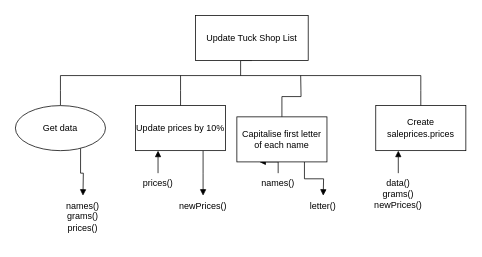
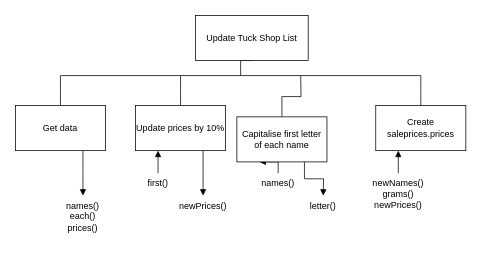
  <mxCell id="0" />
  <mxCell id="1" parent="0" />
  <mxCell id="2" style="edgeStyle=orthogonalEdgeStyle;shape=connector;rounded=0;orthogonalLoop=1;jettySize=auto;html=1;exitX=0.5;exitY=1;exitDx=0;exitDy=0;strokeColor=default;align=center;verticalAlign=middle;fontFamily=Helvetica;fontSize=11;fontColor=default;labelBackgroundColor=default;endArrow=none;endFill=0;" parent="1" source="3" edge="1"><mxGeometry relative="1" as="geometry"><mxPoint x="320" y="100" as="targetPoint" /></mxGeometry></mxCell>
  <mxCell id="3" value="Update Tuck Shop&lt;span style=&quot;background-color: transparent; color: light-dark(rgb(0, 0, 0), rgb(255, 255, 255));&quot;&gt;&amp;nbsp;List&lt;/span&gt;" style="rounded=0;whiteSpace=wrap;html=1;" parent="1" vertex="1"><mxGeometry x="260" y="20" width="150" height="60" as="geometry" /></mxCell>
  <mxCell id="4" style="edgeStyle=orthogonalEdgeStyle;rounded=0;orthogonalLoop=1;jettySize=auto;html=1;exitX=0.25;exitY=1;exitDx=0;exitDy=0;endArrow=none;endFill=0;startArrow=block;startFill=1;" parent="1" source="7" edge="1"><mxGeometry relative="1" as="geometry"><mxPoint x="210" y="230" as="targetPoint" /></mxGeometry></mxCell>
  <mxCell id="5" style="edgeStyle=orthogonalEdgeStyle;rounded=0;orthogonalLoop=1;jettySize=auto;html=1;exitX=0.75;exitY=1;exitDx=0;exitDy=0;endArrow=block;endFill=1;" parent="1" source="7" edge="1"><mxGeometry relative="1" as="geometry"><mxPoint x="270" y="260" as="targetPoint" /></mxGeometry></mxCell>
  <mxCell id="6" style="edgeStyle=orthogonalEdgeStyle;rounded=0;orthogonalLoop=1;jettySize=auto;html=1;exitX=0.5;exitY=0;exitDx=0;exitDy=0;endArrow=none;endFill=0;" edge="1" parent="1" source="7"><mxGeometry relative="1" as="geometry"><mxPoint x="240" y="100" as="targetPoint" /></mxGeometry></mxCell>
  <mxCell id="7" value="Update prices by 10%" style="rounded=0;whiteSpace=wrap;html=1;" parent="1" vertex="1"><mxGeometry x="180" y="140" width="120" height="60" as="geometry" /></mxCell>
  <mxCell id="8" style="edgeStyle=orthogonalEdgeStyle;rounded=0;orthogonalLoop=1;jettySize=auto;html=1;exitX=0.75;exitY=1;exitDx=0;exitDy=0;endArrow=block;endFill=1;" parent="1" source="10" edge="1"><mxGeometry relative="1" as="geometry"><mxPoint x="110" y="260" as="targetPoint" /></mxGeometry></mxCell>
  <mxCell id="9" style="edgeStyle=orthogonalEdgeStyle;rounded=0;orthogonalLoop=1;jettySize=auto;html=1;exitX=0.5;exitY=0;exitDx=0;exitDy=0;endArrow=none;endFill=0;" parent="1" source="10" edge="1"><mxGeometry relative="1" as="geometry"><mxPoint x="80" y="100" as="targetPoint" /></mxGeometry></mxCell>
- <mxCell id="10" value="Get data" style="ellipse;whiteSpace=wrap;html=1;" parent="1" vertex="1"><mxGeometry x="20" y="140" width="120" height="60" as="geometry" /></mxCell>
+ <mxCell id="10" value="Get data" style="rounded=0;whiteSpace=wrap;html=1;" parent="1" vertex="1"><mxGeometry x="20" y="140" width="120" height="60" as="geometry" /></mxCell>
  <mxCell id="11" style="edgeStyle=orthogonalEdgeStyle;rounded=0;orthogonalLoop=1;jettySize=auto;html=1;exitX=0.5;exitY=0;exitDx=0;exitDy=0;endArrow=none;endFill=0;" parent="1" source="13" edge="1"><mxGeometry relative="1" as="geometry"><mxPoint x="560" y="100" as="targetPoint" /></mxGeometry></mxCell>
  <mxCell id="12" style="edgeStyle=orthogonalEdgeStyle;rounded=0;orthogonalLoop=1;jettySize=auto;html=1;exitX=0.25;exitY=1;exitDx=0;exitDy=0;startArrow=block;startFill=1;endArrow=none;endFill=0;" parent="1" source="13" edge="1"><mxGeometry relative="1" as="geometry"><mxPoint x="530" y="230" as="targetPoint" /></mxGeometry></mxCell>
  <mxCell id="13" value="&lt;div&gt;Create&lt;/div&gt;&lt;div&gt;saleprices.prices&lt;/div&gt;" style="rounded=0;whiteSpace=wrap;html=1;" parent="1" vertex="1"><mxGeometry x="500" y="140" width="120" height="60" as="geometry" /></mxCell>
  <mxCell id="14" value="" style="endArrow=none;html=1;rounded=0;" parent="1" edge="1"><mxGeometry width="50" height="50" relative="1" as="geometry"><mxPoint x="80" y="100" as="sourcePoint" /><mxPoint x="560" y="100" as="targetPoint" /></mxGeometry></mxCell>
- <mxCell id="15" value="names()&lt;br&gt;grams()&lt;br&gt;&lt;div&gt;prices()&lt;/div&gt;" style="text;html=1;strokeColor=none;fillColor=none;align=center;verticalAlign=top;whiteSpace=wrap;rounded=0;" parent="1" vertex="1"><mxGeometry x="80" y="260" width="60" height="60" as="geometry" /></mxCell>
- <mxCell id="16" value="prices()" style="text;html=1;strokeColor=none;fillColor=none;align=center;verticalAlign=top;whiteSpace=wrap;rounded=0;" parent="1" vertex="1"><mxGeometry x="180" y="230" width="60" height="30" as="geometry" /></mxCell>
+ <mxCell id="15" value="names()&lt;br&gt;each()&lt;br&gt;&lt;div&gt;prices()&lt;/div&gt;" style="text;html=1;strokeColor=none;fillColor=none;align=center;verticalAlign=top;whiteSpace=wrap;rounded=0;" parent="1" vertex="1"><mxGeometry x="80" y="260" width="60" height="60" as="geometry" /></mxCell>
+ <mxCell id="16" value="first()" style="text;html=1;strokeColor=none;fillColor=none;align=center;verticalAlign=top;whiteSpace=wrap;rounded=0;" parent="1" vertex="1"><mxGeometry x="180" y="230" width="60" height="30" as="geometry" /></mxCell>
  <mxCell id="17" value="newPrices()" style="text;html=1;strokeColor=none;fillColor=none;align=center;verticalAlign=top;whiteSpace=wrap;rounded=0;" parent="1" vertex="1"><mxGeometry x="230" y="260" width="80" height="30" as="geometry" /></mxCell>
- <mxCell id="18" value="data()&lt;br&gt;grams()&lt;br&gt;&lt;div&gt;newPrices()&lt;/div&gt;" style="text;html=1;strokeColor=none;fillColor=none;align=center;verticalAlign=top;whiteSpace=wrap;rounded=0;" parent="1" vertex="1"><mxGeometry x="490" y="230" width="80" height="60" as="geometry" /></mxCell>
+ <mxCell id="18" value="newNames()&lt;br&gt;grams()&lt;br&gt;&lt;div&gt;newPrices()&lt;/div&gt;" style="text;html=1;strokeColor=none;fillColor=none;align=center;verticalAlign=top;whiteSpace=wrap;rounded=0;" parent="1" vertex="1"><mxGeometry x="490" y="230" width="80" height="60" as="geometry" /></mxCell>
  <mxCell id="19" style="edgeStyle=orthogonalEdgeStyle;rounded=0;orthogonalLoop=1;jettySize=auto;html=1;exitX=0.25;exitY=1;exitDx=0;exitDy=0;endArrow=none;endFill=0;startArrow=block;startFill=1;" parent="1" source="22" edge="1"><mxGeometry relative="1" as="geometry"><mxPoint x="370" y="230" as="targetPoint" /></mxGeometry></mxCell>
  <mxCell id="20" style="edgeStyle=orthogonalEdgeStyle;rounded=0;orthogonalLoop=1;jettySize=auto;html=1;exitX=0.75;exitY=1;exitDx=0;exitDy=0;endArrow=block;endFill=1;" parent="1" source="22" edge="1"><mxGeometry relative="1" as="geometry"><mxPoint x="430" y="260" as="targetPoint" /></mxGeometry></mxCell>
  <mxCell id="21" style="edgeStyle=orthogonalEdgeStyle;shape=connector;rounded=0;orthogonalLoop=1;jettySize=auto;html=1;exitX=0.5;exitY=0;exitDx=0;exitDy=0;strokeColor=default;align=center;verticalAlign=middle;fontFamily=Helvetica;fontSize=11;fontColor=default;labelBackgroundColor=default;endArrow=none;endFill=0;" edge="1" parent="1" source="22"><mxGeometry relative="1" as="geometry"><mxPoint x="400" y="100" as="targetPoint" /></mxGeometry></mxCell>
  <mxCell id="22" value="Capitalise first letter&lt;div&gt;of&amp;nbsp;&lt;span style=&quot;background-color: initial;&quot;&gt;each name&lt;/span&gt;&lt;/div&gt;" style="rounded=0;whiteSpace=wrap;html=1;" parent="1" vertex="1"><mxGeometry x="315" y="155" width="120" height="60" as="geometry" /></mxCell>
  <mxCell id="23" value="names()" style="text;html=1;strokeColor=none;fillColor=none;align=center;verticalAlign=top;whiteSpace=wrap;rounded=0;" parent="1" vertex="1"><mxGeometry x="340" y="230" width="60" height="30" as="geometry" /></mxCell>
  <mxCell id="24" value="letter()" style="text;html=1;strokeColor=none;fillColor=none;align=center;verticalAlign=top;whiteSpace=wrap;rounded=0;" parent="1" vertex="1"><mxGeometry x="390" y="260" width="80" height="30" as="geometry" /></mxCell>
